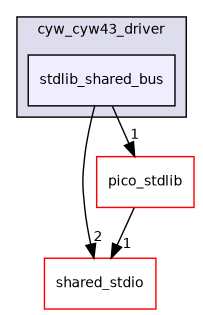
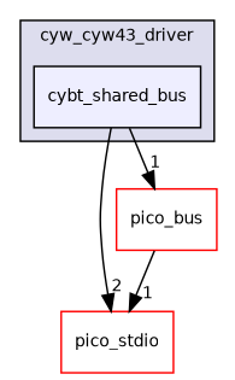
  digraph {
    compound=true
    node [fillcolor=white fontname=Helvetica fontsize=10 shape=box style=filled color=red]
    edge [headlabel=1 labeldistance=1.5 labelfontname=Helvetica labelfontsize=10]
-   n1 [fillcolor="#eeeeff" label=stdlib_shared_bus pencolor=black color=""]
-   n2 [label=shared_stdio]
-   n3 [label=pico_stdlib]
+   n1 [fillcolor="#eeeeff" label=cybt_shared_bus pencolor=black color=""]
+   n2 [label=pico_stdio]
+   n3 [label=pico_bus]
    subgraph cluster_1 {
      bgcolor="#ddddee"
      fontname=Helvetica
      fontsize=10
      label=cyw_cyw43_driver
      pencolor=black
      n1
    }
    n1 -> n2 [headlabel=2]
    n1 -> n3
    n3 -> n2
  }
